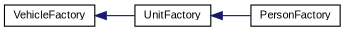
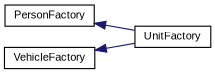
  digraph {
    fontname="Liberation Sans"
    rankdir=LR
    node [color=black fillcolor=white fontname="Liberation Sans" fontsize=10 shape=record style=filled]
    edge [color=midnightblue dir=back fontname="Liberation Sans" fontsize=10 labelfontname=Helvetica labelfontsize=10 style=solid]
    n1 [height=0.2 label=UnitFactory width=0.4]
    n2 [height=0.2 label=PersonFactory width=0.4]
    n3 [height=0.2 label=VehicleFactory width=0.4]
-   n1 -> n2
+   n2 -> n1
    n3 -> n1
  }
